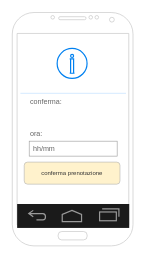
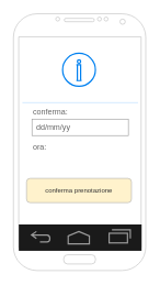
  <mxCell id="0" />
  <mxCell id="1" parent="0" />
  <mxCell id="2" value="" style="verticalLabelPosition=bottom;verticalAlign=top;html=1;shadow=0;dashed=0;strokeWidth=1;shape=mxgraph.android.phone2;strokeColor=#c0c0c0;" vertex="1" parent="1"><mxGeometry x="20" y="20" width="201.8" height="390" as="geometry" /></mxCell>
  <mxCell id="3" value="conferma prenotazione" style="rounded=1;html=1;shadow=0;dashed=0;whiteSpace=wrap;fontSize=10;fillColor=#fff2cc;align=center;strokeColor=#B3B3B3;fontColor=#333333;" vertex="1" parent="1"><mxGeometry x="40" y="270" width="160" height="36.88" as="geometry" /></mxCell>
  <mxCell id="4" value="" style="verticalLabelPosition=bottom;verticalAlign=top;html=1;shadow=0;dashed=0;strokeWidth=2;shape=mxgraph.android.navigation_bar_1;fillColor=#1A1A1A;strokeColor=#999999;" vertex="1" parent="1"><mxGeometry x="28.15" y="340" width="187.3" height="40" as="geometry" /></mxCell>
  <mxCell id="5" value="" style="shape=line;strokeColor=#ddeeff;strokeWidth=2;html=1;resizeWidth=1;" vertex="1" parent="1"><mxGeometry x="33.6" y="150" width="176.4" height="10" as="geometry" /></mxCell>
  <mxCell id="6" value="conferma:" style="strokeWidth=1;shadow=0;dashed=0;align=center;html=1;shape=mxgraph.mockup.forms.anchor;fontSize=12;fontColor=#666666;align=left;resizeWidth=1;spacingLeft=0;" vertex="1" parent="1"><mxGeometry x="48.3" y="160" width="98.0" height="20" as="geometry" /></mxCell>
+ <mxCell id="7" value="dd/mm/yy" style="strokeWidth=1;shadow=0;dashed=0;align=center;html=1;shape=mxgraph.mockup.forms.rrect;rSize=0;strokeColor=#999999;fontColor=#666666;align=left;spacingLeft=5;resizeWidth=1;" vertex="1" parent="1"><mxGeometry x="48.3" y="180" width="147" height="25" as="geometry" /></mxCell>
  <mxCell id="8" value="ora:" style="strokeWidth=1;shadow=0;dashed=0;align=center;html=1;shape=mxgraph.mockup.forms.anchor;fontSize=12;fontColor=#666666;align=left;resizeWidth=1;spacingLeft=0;" vertex="1" parent="1"><mxGeometry x="48.3" y="210" width="98" height="25" as="geometry" /></mxCell>
- <mxCell id="9" value="hh/mm" style="strokeWidth=1;shadow=0;dashed=0;align=center;html=1;shape=mxgraph.mockup.forms.rrect;rSize=0;strokeColor=#999999;fontColor=#666666;align=left;spacingLeft=5;resizeWidth=1;" vertex="1" parent="1"><mxGeometry x="48.3" y="235" width="147" height="25" as="geometry" /></mxCell>
  <mxCell id="10" value="" style="html=1;verticalLabelPosition=bottom;align=center;labelBackgroundColor=#ffffff;verticalAlign=top;strokeWidth=2;strokeColor=#0080F0;shadow=0;dashed=0;shape=mxgraph.ios7.icons.info;" vertex="1" parent="1"><mxGeometry x="95" y="80" width="50" height="50" as="geometry" /></mxCell>
